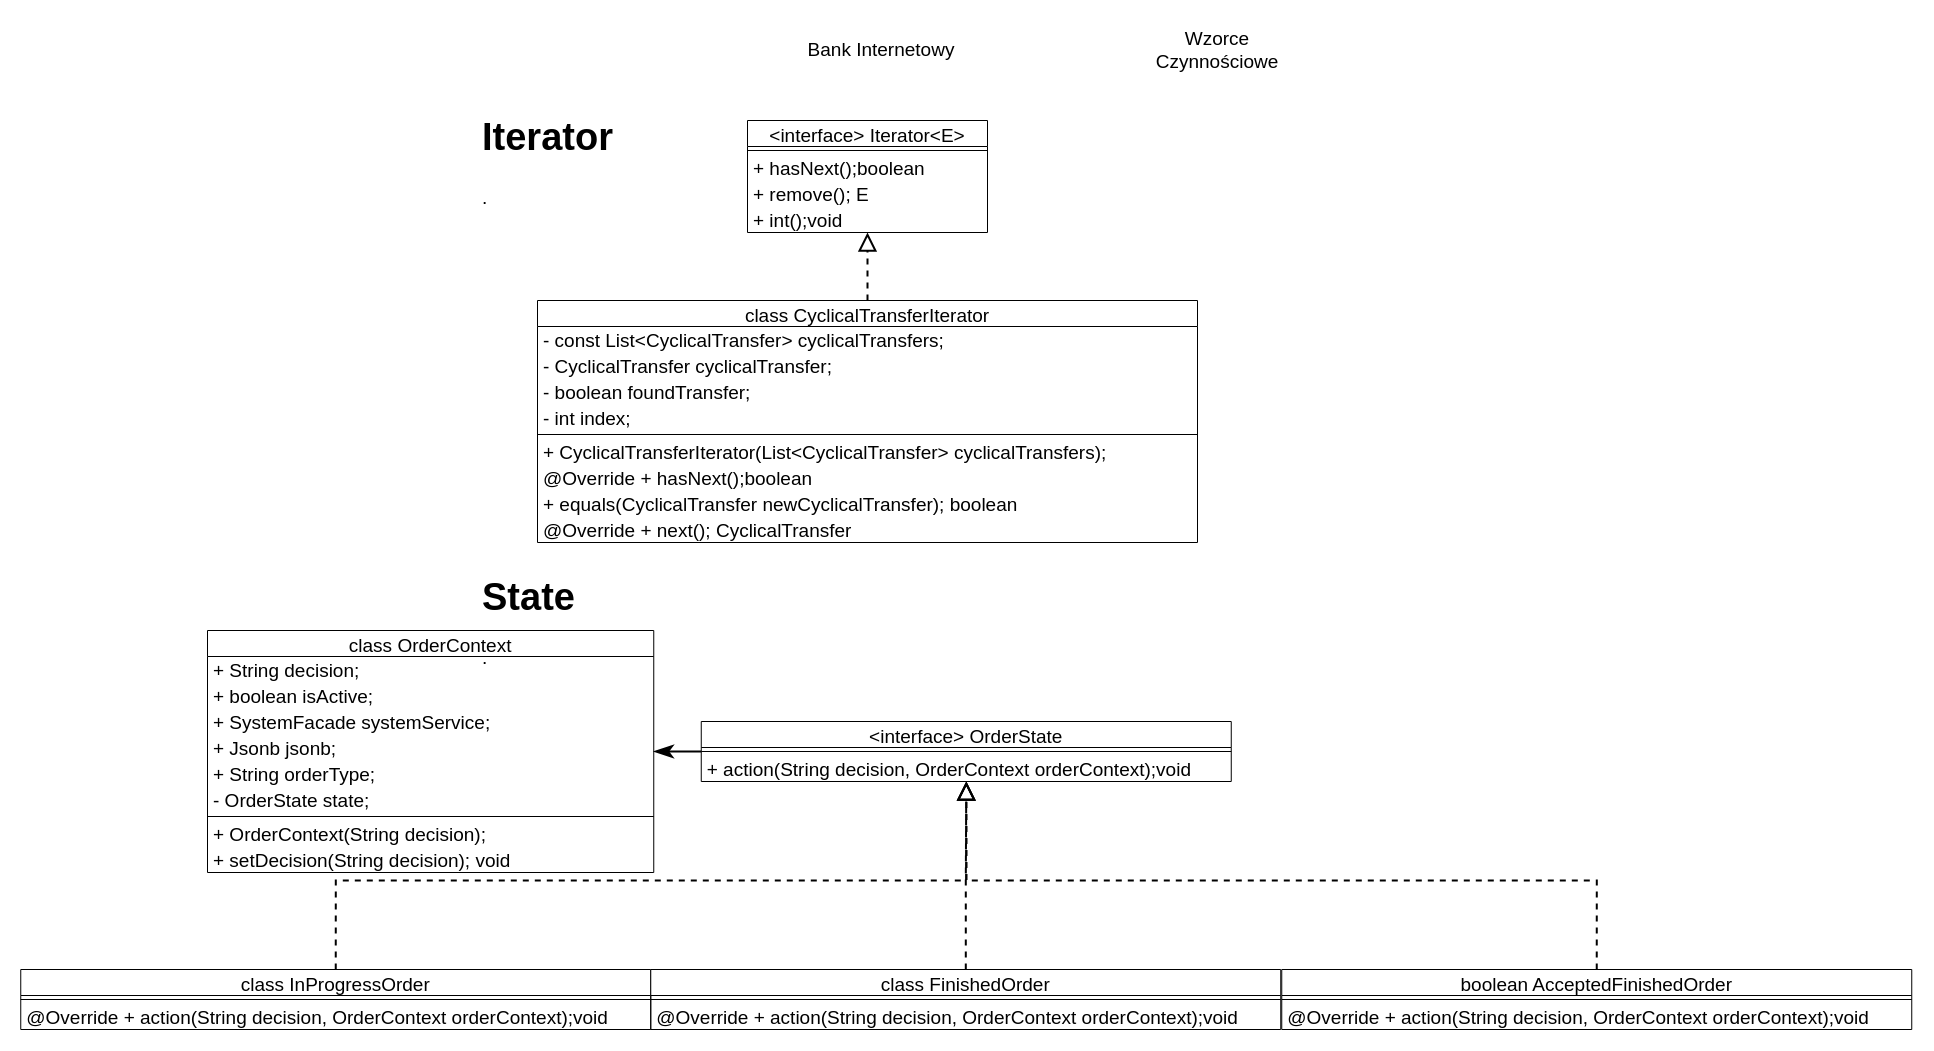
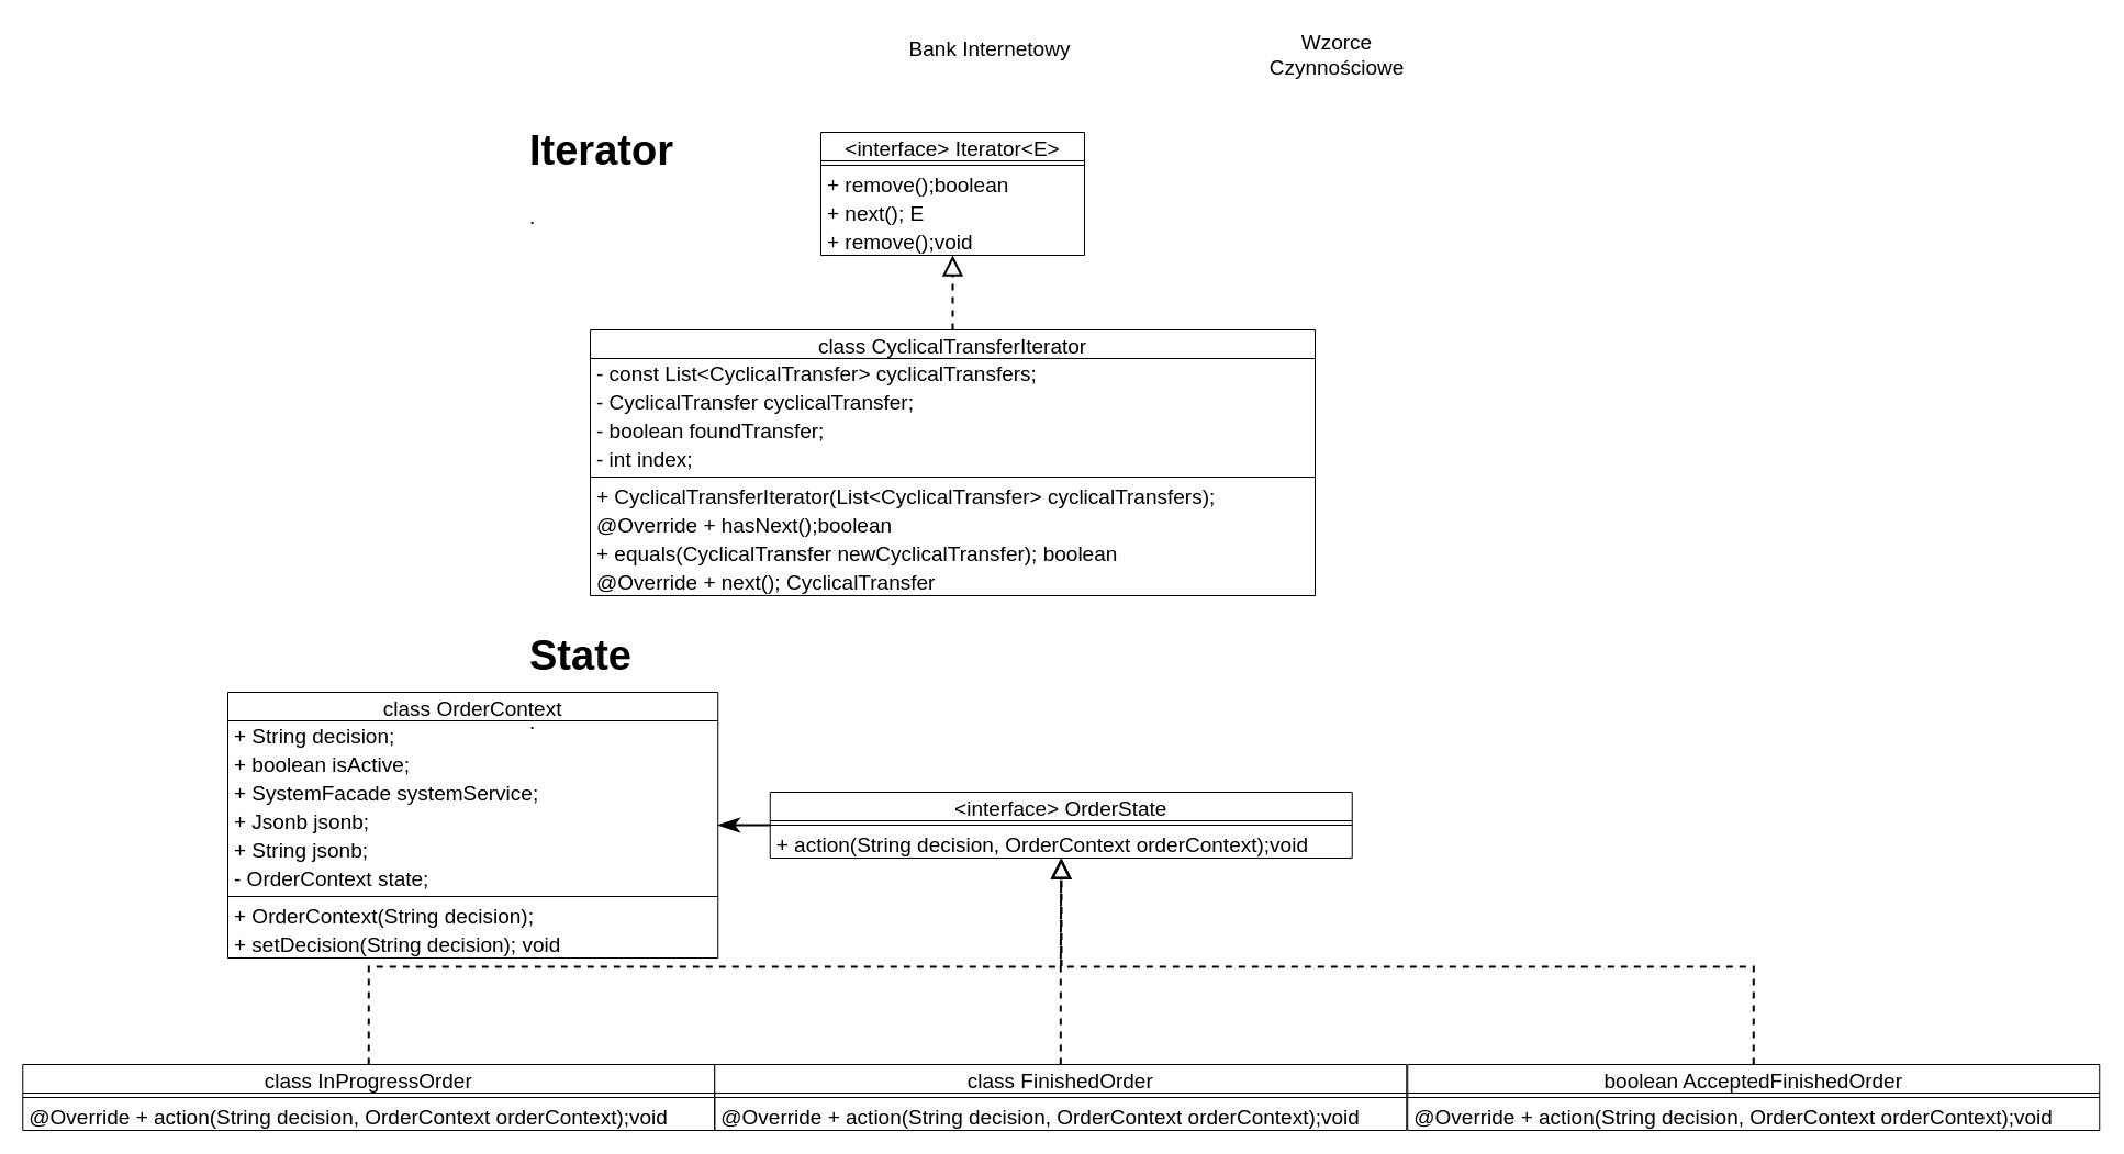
  <mxCell id="0" />
  <mxCell id="1" parent="0" />
- <mxCell id="2" value="Bank Internetowy" style="text;html=1;strokeColor=none;fillColor=none;align=center;verticalAlign=middle;whiteSpace=wrap;rounded=0;fontSize=19;" vertex="1" parent="1"><mxGeometry x="796" width="170" height="60" as="geometry" y="20" /></mxCell>
+ <mxCell id="2" value="Bank Internetowy" style="text;html=1;strokeColor=none;fillColor=none;align=center;verticalAlign=middle;whiteSpace=wrap;rounded=0;fontSize=19;" vertex="1" parent="1"><mxGeometry x="816" y="15" width="170" height="60" as="geometry" /></mxCell>
  <mxCell id="3" value="Wzorce Czynnościowe" style="text;html=1;strokeColor=none;fillColor=none;align=center;verticalAlign=middle;whiteSpace=wrap;rounded=0;fontSize=19;" vertex="1" parent="1"><mxGeometry x="1132" y="20" width="170" height="60" as="geometry" /></mxCell>
  <mxCell id="4" value="&lt;h1&gt;Iterator&lt;/h1&gt;&lt;p&gt;.&lt;/p&gt;" style="text;html=1;strokeColor=none;fillColor=none;spacing=5;spacingTop=-20;whiteSpace=wrap;overflow=hidden;rounded=0;fontSize=19;" vertex="1" parent="1"><mxGeometry x="477" y="100" width="190" height="230" as="geometry" /></mxCell>
  <mxCell id="5" value="&lt;interface&gt; Iterator&lt;E&gt;" style="swimlane;fontStyle=0;align=center;verticalAlign=middle;childLayout=stackLayout;horizontal=1;startSize=26;horizontalStack=0;resizeParent=1;resizeParentMax=0;resizeLast=0;collapsible=1;marginBottom=0;fontSize=19;" vertex="1" parent="1"><mxGeometry x="747" y="120" width="240" height="112" as="geometry" /></mxCell>
  <mxCell id="6" value="" style="line;strokeWidth=1;fillColor=none;align=left;verticalAlign=middle;spacingTop=-1;spacingLeft=3;spacingRight=3;rotatable=0;labelPosition=right;points=[];portConstraint=eastwest;fontSize=19;" vertex="1" parent="5"><mxGeometry y="26" width="240" height="8" as="geometry" /></mxCell>
- <mxCell id="7" value="+ hasNext();boolean" style="text;strokeColor=none;fillColor=none;align=left;verticalAlign=bottom;spacingLeft=4;spacingRight=4;overflow=hidden;rotatable=0;points=[[0,0.5],[1,0.5]];portConstraint=eastwest;fontSize=19;" vertex="1" parent="5"><mxGeometry y="34" width="240" height="26" as="geometry" /></mxCell>
- <mxCell id="8" value="+ remove(); E" style="text;strokeColor=none;fillColor=none;align=left;verticalAlign=bottom;spacingLeft=4;spacingRight=4;overflow=hidden;rotatable=0;points=[[0,0.5],[1,0.5]];portConstraint=eastwest;fontSize=19;" vertex="1" parent="5"><mxGeometry y="60" width="240" height="26" as="geometry" /></mxCell>
- <mxCell id="9" value="+ int();void" style="text;strokeColor=none;fillColor=none;align=left;verticalAlign=bottom;spacingLeft=4;spacingRight=4;overflow=hidden;rotatable=0;points=[[0,0.5],[1,0.5]];portConstraint=eastwest;fontSize=19;" vertex="1" parent="5"><mxGeometry y="86" width="240" height="26" as="geometry" /></mxCell>
+ <mxCell id="7" value="+ remove();boolean" style="text;strokeColor=none;fillColor=none;align=left;verticalAlign=bottom;spacingLeft=4;spacingRight=4;overflow=hidden;rotatable=0;points=[[0,0.5],[1,0.5]];portConstraint=eastwest;fontSize=19;" vertex="1" parent="5"><mxGeometry y="34" width="240" height="26" as="geometry" /></mxCell>
+ <mxCell id="8" value="+ next(); E" style="text;strokeColor=none;fillColor=none;align=left;verticalAlign=bottom;spacingLeft=4;spacingRight=4;overflow=hidden;rotatable=0;points=[[0,0.5],[1,0.5]];portConstraint=eastwest;fontSize=19;" vertex="1" parent="5"><mxGeometry y="60" width="240" height="26" as="geometry" /></mxCell>
+ <mxCell id="9" value="+ remove();void" style="text;strokeColor=none;fillColor=none;align=left;verticalAlign=bottom;spacingLeft=4;spacingRight=4;overflow=hidden;rotatable=0;points=[[0,0.5],[1,0.5]];portConstraint=eastwest;fontSize=19;" vertex="1" parent="5"><mxGeometry y="86" width="240" height="26" as="geometry" /></mxCell>
  <mxCell id="10" style="edgeStyle=orthogonalEdgeStyle;rounded=0;orthogonalLoop=1;jettySize=auto;html=1;fontSize=19;strokeWidth=2;dashed=1;endArrow=block;endFill=0;endSize=14;" edge="1" parent="1" source="11" target="5"><mxGeometry relative="1" as="geometry" /></mxCell>
  <mxCell id="11" value="class CyclicalTransferIterator" style="swimlane;fontStyle=0;align=center;verticalAlign=middle;childLayout=stackLayout;horizontal=1;startSize=26;horizontalStack=0;resizeParent=1;resizeParentMax=0;resizeLast=0;collapsible=1;marginBottom=0;fontSize=19;" vertex="1" parent="1"><mxGeometry x="537" y="300" width="660" height="242" as="geometry" /></mxCell>
  <mxCell id="12" value="- const List&lt;CyclicalTransfer&gt; cyclicalTransfers;" style="text;strokeColor=none;fillColor=none;align=left;verticalAlign=bottom;spacingLeft=4;spacingRight=4;overflow=hidden;rotatable=0;points=[[0,0.5],[1,0.5]];portConstraint=eastwest;fontSize=19;" vertex="1" parent="11"><mxGeometry y="26" width="660" height="26" as="geometry" /></mxCell>
  <mxCell id="13" value="- CyclicalTransfer cyclicalTransfer;" style="text;strokeColor=none;fillColor=none;align=left;verticalAlign=bottom;spacingLeft=4;spacingRight=4;overflow=hidden;rotatable=0;points=[[0,0.5],[1,0.5]];portConstraint=eastwest;fontSize=19;" vertex="1" parent="11"><mxGeometry y="52" width="660" height="26" as="geometry" /></mxCell>
  <mxCell id="14" value="- boolean foundTransfer;" style="text;strokeColor=none;fillColor=none;align=left;verticalAlign=bottom;spacingLeft=4;spacingRight=4;overflow=hidden;rotatable=0;points=[[0,0.5],[1,0.5]];portConstraint=eastwest;fontSize=19;" vertex="1" parent="11"><mxGeometry y="78" width="660" height="26" as="geometry" /></mxCell>
  <mxCell id="15" value="- int index;" style="text;strokeColor=none;fillColor=none;align=left;verticalAlign=bottom;spacingLeft=4;spacingRight=4;overflow=hidden;rotatable=0;points=[[0,0.5],[1,0.5]];portConstraint=eastwest;fontSize=19;" vertex="1" parent="11"><mxGeometry y="104" width="660" height="26" as="geometry" /></mxCell>
  <mxCell id="16" value="" style="line;strokeWidth=1;fillColor=none;align=left;verticalAlign=middle;spacingTop=-1;spacingLeft=3;spacingRight=3;rotatable=0;labelPosition=right;points=[];portConstraint=eastwest;fontSize=19;" vertex="1" parent="11"><mxGeometry y="130" width="660" height="8" as="geometry" /></mxCell>
  <mxCell id="17" value="+ CyclicalTransferIterator(List&lt;CyclicalTransfer&gt; cyclicalTransfers);" style="text;strokeColor=none;fillColor=none;align=left;verticalAlign=bottom;spacingLeft=4;spacingRight=4;overflow=hidden;rotatable=0;points=[[0,0.5],[1,0.5]];portConstraint=eastwest;fontSize=19;" vertex="1" parent="11"><mxGeometry y="138" width="660" height="26" as="geometry" /></mxCell>
  <mxCell id="18" value="@Override + hasNext();boolean" style="text;strokeColor=none;fillColor=none;align=left;verticalAlign=bottom;spacingLeft=4;spacingRight=4;overflow=hidden;rotatable=0;points=[[0,0.5],[1,0.5]];portConstraint=eastwest;fontSize=19;" vertex="1" parent="11"><mxGeometry y="164" width="660" height="26" as="geometry" /></mxCell>
  <mxCell id="19" value="+ equals(CyclicalTransfer newCyclicalTransfer); boolean" style="text;strokeColor=none;fillColor=none;align=left;verticalAlign=bottom;spacingLeft=4;spacingRight=4;overflow=hidden;rotatable=0;points=[[0,0.5],[1,0.5]];portConstraint=eastwest;fontSize=19;" vertex="1" parent="11"><mxGeometry y="190" width="660" height="26" as="geometry" /></mxCell>
  <mxCell id="20" value="@Override + next(); CyclicalTransfer" style="text;strokeColor=none;fillColor=none;align=left;verticalAlign=bottom;spacingLeft=4;spacingRight=4;overflow=hidden;rotatable=0;points=[[0,0.5],[1,0.5]];portConstraint=eastwest;fontSize=19;" vertex="1" parent="11"><mxGeometry y="216" width="660" height="26" as="geometry" /></mxCell>
  <mxCell id="21" value="&lt;h1&gt;State&lt;/h1&gt;&lt;p&gt;.&lt;/p&gt;" style="text;html=1;strokeColor=none;fillColor=none;spacing=5;spacingTop=-20;whiteSpace=wrap;overflow=hidden;rounded=0;fontSize=19;" vertex="1" parent="1"><mxGeometry x="477" y="560" width="190" height="230" as="geometry" /></mxCell>
  <mxCell id="22" style="edgeStyle=orthogonalEdgeStyle;rounded=0;orthogonalLoop=1;jettySize=auto;html=1;fontSize=19;endArrow=classicThin;endFill=1;endSize=14;strokeWidth=2;" edge="1" parent="1" source="23" target="30"><mxGeometry relative="1" as="geometry" /></mxCell>
  <mxCell id="23" value="&lt;interface&gt; OrderState" style="swimlane;fontStyle=0;align=center;verticalAlign=middle;childLayout=stackLayout;horizontal=1;startSize=26;horizontalStack=0;resizeParent=1;resizeParentMax=0;resizeLast=0;collapsible=1;marginBottom=0;fontSize=19;" vertex="1" parent="1"><mxGeometry x="700.75" y="721" width="530" height="60" as="geometry" /></mxCell>
  <mxCell id="24" value="" style="line;strokeWidth=1;fillColor=none;align=left;verticalAlign=middle;spacingTop=-1;spacingLeft=3;spacingRight=3;rotatable=0;labelPosition=right;points=[];portConstraint=eastwest;fontSize=19;" vertex="1" parent="23"><mxGeometry y="26" width="530" height="8" as="geometry" /></mxCell>
  <mxCell id="25" value="+ action(String decision, OrderContext orderContext);void" style="text;strokeColor=none;fillColor=none;align=left;verticalAlign=bottom;spacingLeft=4;spacingRight=4;overflow=hidden;rotatable=0;points=[[0,0.5],[1,0.5]];portConstraint=eastwest;fontSize=19;" vertex="1" parent="23"><mxGeometry y="34" width="530" height="26" as="geometry" /></mxCell>
  <mxCell id="26" style="edgeStyle=orthogonalEdgeStyle;rounded=0;orthogonalLoop=1;jettySize=auto;html=1;fontSize=19;endArrow=block;endFill=0;endSize=14;strokeWidth=2;dashed=1;exitX=0.5;exitY=0;exitDx=0;exitDy=0;" edge="1" parent="1" source="27" target="23"><mxGeometry relative="1" as="geometry"><mxPoint x="450.75" y="930" as="sourcePoint" /></mxGeometry></mxCell>
  <mxCell id="27" value="class InProgressOrder" style="swimlane;fontStyle=0;align=center;verticalAlign=middle;childLayout=stackLayout;horizontal=1;startSize=26;horizontalStack=0;resizeParent=1;resizeParentMax=0;resizeLast=0;collapsible=1;marginBottom=0;fontSize=19;" vertex="1" parent="1"><mxGeometry x="20.25" y="969" width="630" height="60" as="geometry" /></mxCell>
  <mxCell id="28" value="" style="line;strokeWidth=1;fillColor=none;align=left;verticalAlign=middle;spacingTop=-1;spacingLeft=3;spacingRight=3;rotatable=0;labelPosition=right;points=[];portConstraint=eastwest;fontSize=19;" vertex="1" parent="27"><mxGeometry y="26" width="630" height="8" as="geometry" /></mxCell>
  <mxCell id="29" value="@Override + action(String decision, OrderContext orderContext);void" style="text;strokeColor=none;fillColor=none;align=left;verticalAlign=bottom;spacingLeft=4;spacingRight=4;overflow=hidden;rotatable=0;points=[[0,0.5],[1,0.5]];portConstraint=eastwest;fontSize=19;" vertex="1" parent="27"><mxGeometry y="34" width="630" height="26" as="geometry" /></mxCell>
  <mxCell id="30" value="class OrderContext" style="swimlane;fontStyle=0;align=center;verticalAlign=middle;childLayout=stackLayout;horizontal=1;startSize=26;horizontalStack=0;resizeParent=1;resizeParentMax=0;resizeLast=0;collapsible=1;marginBottom=0;fontSize=19;" vertex="1" parent="1"><mxGeometry x="207" y="630" width="446.25" height="242" as="geometry" /></mxCell>
  <mxCell id="31" value="+ String decision;" style="text;strokeColor=none;fillColor=none;align=left;verticalAlign=bottom;spacingLeft=4;spacingRight=4;overflow=hidden;rotatable=0;points=[[0,0.5],[1,0.5]];portConstraint=eastwest;fontSize=19;" vertex="1" parent="30"><mxGeometry y="26" width="446.25" height="26" as="geometry" /></mxCell>
  <mxCell id="32" value="+ boolean isActive;" style="text;strokeColor=none;fillColor=none;align=left;verticalAlign=bottom;spacingLeft=4;spacingRight=4;overflow=hidden;rotatable=0;points=[[0,0.5],[1,0.5]];portConstraint=eastwest;fontSize=19;" vertex="1" parent="30"><mxGeometry y="52" width="446.25" height="26" as="geometry" /></mxCell>
  <mxCell id="33" value="+ SystemFacade systemService;" style="text;strokeColor=none;fillColor=none;align=left;verticalAlign=bottom;spacingLeft=4;spacingRight=4;overflow=hidden;rotatable=0;points=[[0,0.5],[1,0.5]];portConstraint=eastwest;fontSize=19;" vertex="1" parent="30"><mxGeometry y="78" width="446.25" height="26" as="geometry" /></mxCell>
  <mxCell id="34" value="+ Jsonb jsonb;" style="text;strokeColor=none;fillColor=none;align=left;verticalAlign=bottom;spacingLeft=4;spacingRight=4;overflow=hidden;rotatable=0;points=[[0,0.5],[1,0.5]];portConstraint=eastwest;fontSize=19;" vertex="1" parent="30"><mxGeometry y="104" width="446.25" height="26" as="geometry" /></mxCell>
- <mxCell id="35" value="+ String orderType;" style="text;strokeColor=none;fillColor=none;align=left;verticalAlign=bottom;spacingLeft=4;spacingRight=4;overflow=hidden;rotatable=0;points=[[0,0.5],[1,0.5]];portConstraint=eastwest;fontSize=19;" vertex="1" parent="30"><mxGeometry y="130" width="446.25" height="26" as="geometry" /></mxCell>
- <mxCell id="36" value="- OrderState state;" style="text;strokeColor=none;fillColor=none;align=left;verticalAlign=bottom;spacingLeft=4;spacingRight=4;overflow=hidden;rotatable=0;points=[[0,0.5],[1,0.5]];portConstraint=eastwest;fontSize=19;" vertex="1" parent="30"><mxGeometry y="156" width="446.25" height="26" as="geometry" /></mxCell>
+ <mxCell id="35" value="+ String jsonb;" style="text;strokeColor=none;fillColor=none;align=left;verticalAlign=bottom;spacingLeft=4;spacingRight=4;overflow=hidden;rotatable=0;points=[[0,0.5],[1,0.5]];portConstraint=eastwest;fontSize=19;" vertex="1" parent="30"><mxGeometry y="130" width="446.25" height="26" as="geometry" /></mxCell>
+ <mxCell id="36" value="- OrderContext state;" style="text;strokeColor=none;fillColor=none;align=left;verticalAlign=bottom;spacingLeft=4;spacingRight=4;overflow=hidden;rotatable=0;points=[[0,0.5],[1,0.5]];portConstraint=eastwest;fontSize=19;" vertex="1" parent="30"><mxGeometry y="156" width="446.25" height="26" as="geometry" /></mxCell>
  <mxCell id="37" value="" style="line;strokeWidth=1;fillColor=none;align=left;verticalAlign=middle;spacingTop=-1;spacingLeft=3;spacingRight=3;rotatable=0;labelPosition=right;points=[];portConstraint=eastwest;fontSize=19;" vertex="1" parent="30"><mxGeometry y="182" width="446.25" height="8" as="geometry" /></mxCell>
  <mxCell id="38" value="+ OrderContext(String decision);" style="text;strokeColor=none;fillColor=none;align=left;verticalAlign=bottom;spacingLeft=4;spacingRight=4;overflow=hidden;rotatable=0;points=[[0,0.5],[1,0.5]];portConstraint=eastwest;fontSize=19;" vertex="1" parent="30"><mxGeometry y="190" width="446.25" height="26" as="geometry" /></mxCell>
  <mxCell id="39" value="+ setDecision(String decision); void" style="text;strokeColor=none;fillColor=none;align=left;verticalAlign=bottom;spacingLeft=4;spacingRight=4;overflow=hidden;rotatable=0;points=[[0,0.5],[1,0.5]];portConstraint=eastwest;fontSize=19;" vertex="1" parent="30"><mxGeometry y="216" width="446.25" height="26" as="geometry" /></mxCell>
  <mxCell id="40" style="edgeStyle=orthogonalEdgeStyle;rounded=0;orthogonalLoop=1;jettySize=auto;html=1;dashed=1;fontSize=19;endArrow=block;endFill=0;endSize=14;strokeWidth=2;" edge="1" parent="1" source="41" target="23"><mxGeometry relative="1" as="geometry" /></mxCell>
  <mxCell id="41" value="class FinishedOrder" style="swimlane;fontStyle=0;align=center;verticalAlign=middle;childLayout=stackLayout;horizontal=1;startSize=26;horizontalStack=0;resizeParent=1;resizeParentMax=0;resizeLast=0;collapsible=1;marginBottom=0;fontSize=19;" vertex="1" parent="1"><mxGeometry x="650.25" y="969" width="630" height="60" as="geometry" /></mxCell>
  <mxCell id="42" value="" style="line;strokeWidth=1;fillColor=none;align=left;verticalAlign=middle;spacingTop=-1;spacingLeft=3;spacingRight=3;rotatable=0;labelPosition=right;points=[];portConstraint=eastwest;fontSize=19;" vertex="1" parent="41"><mxGeometry y="26" width="630" height="8" as="geometry" /></mxCell>
  <mxCell id="43" value="@Override + action(String decision, OrderContext orderContext);void" style="text;strokeColor=none;fillColor=none;align=left;verticalAlign=bottom;spacingLeft=4;spacingRight=4;overflow=hidden;rotatable=0;points=[[0,0.5],[1,0.5]];portConstraint=eastwest;fontSize=19;" vertex="1" parent="41"><mxGeometry y="34" width="630" height="26" as="geometry" /></mxCell>
  <mxCell id="44" style="edgeStyle=orthogonalEdgeStyle;rounded=0;orthogonalLoop=1;jettySize=auto;html=1;dashed=1;fontSize=19;endArrow=block;endFill=0;endSize=14;strokeWidth=2;exitX=0.5;exitY=0;exitDx=0;exitDy=0;" edge="1" parent="1" source="45" target="23"><mxGeometry relative="1" as="geometry" /></mxCell>
  <mxCell id="45" value="boolean AcceptedFinishedOrder" style="swimlane;fontStyle=0;align=center;verticalAlign=middle;childLayout=stackLayout;horizontal=1;startSize=26;horizontalStack=0;resizeParent=1;resizeParentMax=0;resizeLast=0;collapsible=1;marginBottom=0;fontSize=19;" vertex="1" parent="1"><mxGeometry x="1281.25" y="969" width="630" height="60" as="geometry" /></mxCell>
  <mxCell id="46" value="" style="line;strokeWidth=1;fillColor=none;align=left;verticalAlign=middle;spacingTop=-1;spacingLeft=3;spacingRight=3;rotatable=0;labelPosition=right;points=[];portConstraint=eastwest;fontSize=19;" vertex="1" parent="45"><mxGeometry y="26" width="630" height="8" as="geometry" /></mxCell>
  <mxCell id="47" value="@Override + action(String decision, OrderContext orderContext);void" style="text;strokeColor=none;fillColor=none;align=left;verticalAlign=bottom;spacingLeft=4;spacingRight=4;overflow=hidden;rotatable=0;points=[[0,0.5],[1,0.5]];portConstraint=eastwest;fontSize=19;" vertex="1" parent="45"><mxGeometry y="34" width="630" height="26" as="geometry" /></mxCell>
